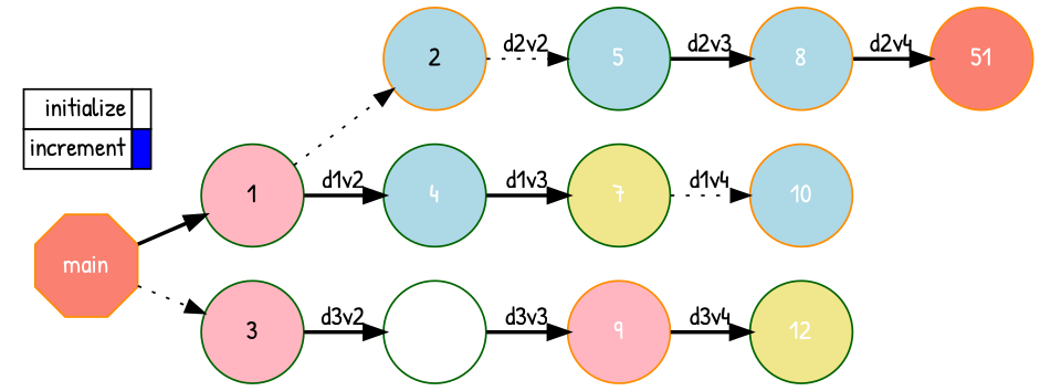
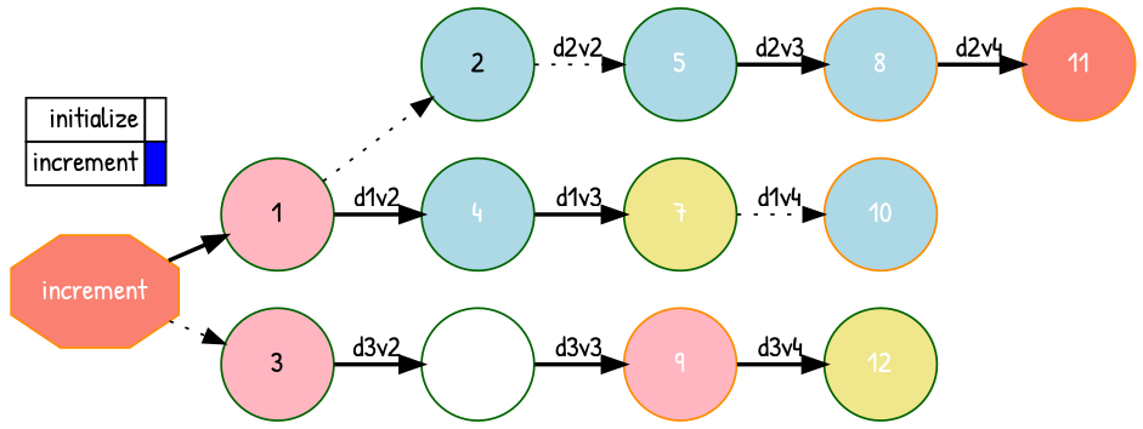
  digraph {
    compound=true
    fontname="Patrick Hand"
    labeljust=l
    newrank=true
    rankdir=LR
    node [color=darkgreen fillcolor=lightblue fontcolor="#ffffff" fontname="Patrick Hand" shape=circle style=filled]
    edge [fontname="Patrick Hand" style=bold]
-   n1 [color=darkorange fillcolor=salmon fontcolor="#FFFFFF" height=0.75 label=main shape=octagon]
+   n1 [color=darkorange fillcolor=salmon fontcolor="#FFFFFF" height=0.75 label=increment shape=octagon]
    1 [fillcolor=lightpink fontcolor="#000000" height=0.75]
-   2 [color=darkorange fontcolor="#000000" height=0.75]
+   2 [fontcolor="#000000" height=0.75]
    3 [fillcolor=lightpink fontcolor="#000000" height=0.75]
    4 [height=0.75]
    5 [height=0.75]
    6 [fillcolor=white height=0.75]
    7 [fillcolor=khaki height=0.75]
    8 [color=darkorange height=0.75]
    9 [color=darkorange fillcolor=lightpink height=0.75]
    10 [color=darkorange height=0.75]
-   11 [color=darkorange fillcolor=salmon height=0.75 label=51]
+   11 [color=darkorange fillcolor=salmon height=0.75]
    12 [fillcolor=khaki height=0.75]
    n14 [height=0.75 label=<       <table border="0" cellpadding="2" cellspacing="0" cellborder="1"> <tr> <td align="right">initialize</td> <td bgcolor="#ffffff">&nbsp;</td> </tr> <tr> <td align="right">increment</td> <td bgcolor="#0000ff">&nbsp;</td> </tr>       </table>     > shape=plaintext color="" fillcolor="" fontcolor="" style=""]
    subgraph sub_1 {
      ranksep=0.20
      n1
      1
      2
      3
      4
      5
      6
      7
      8
      9
      10
      11
      12
    }
    subgraph sub_2 {
      label=Legend
      rank=sink
      ranksep=0.20
      n14
    }
    n1 -> 1
    n1 -> 3 [style=dotted]
    1 -> 2 [style=dotted]
    1 -> 4 [label=d1v2]
    2 -> 5 [label=d2v2 style=dotted]
    3 -> 6 [label=d3v2]
    4 -> 7 [label=d1v3]
    5 -> 8 [label=d2v3]
    6 -> 9 [label=d3v3]
    7 -> 10 [label=d1v4 style=dotted]
    8 -> 11 [label=d2v4]
    9 -> 12 [label=d3v4]
  }
